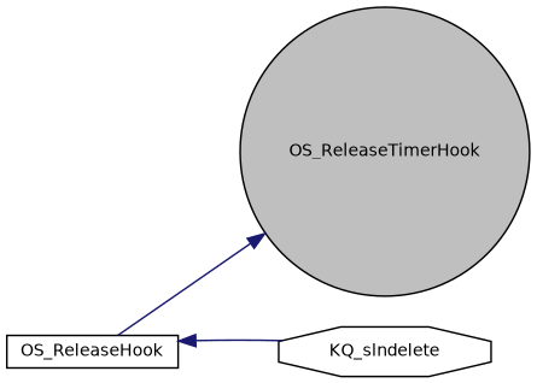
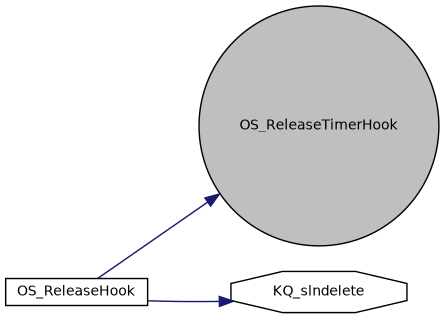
  digraph {
    rankdir=LR
    node [color=black fillcolor=white fontname=Helvetica fontsize=10 style=filled]
    edge [color=midnightblue fontname=Helvetica fontsize=10 labelfontname=Helvetica labelfontsize=10 style=solid]
    n1 [fillcolor=grey75 fontcolor=black height=0.2 label=OS_ReleaseTimerHook shape=circle width=0.4]
    n2 [height=0.2 label=OS_ReleaseHook shape=box width=0.4]
    n3 [height=0.2 label=KQ_slndelete shape=octagon width=0.4]
    n2 -> n1
-   n3 -> n2
+   n2 -> n3
  }
